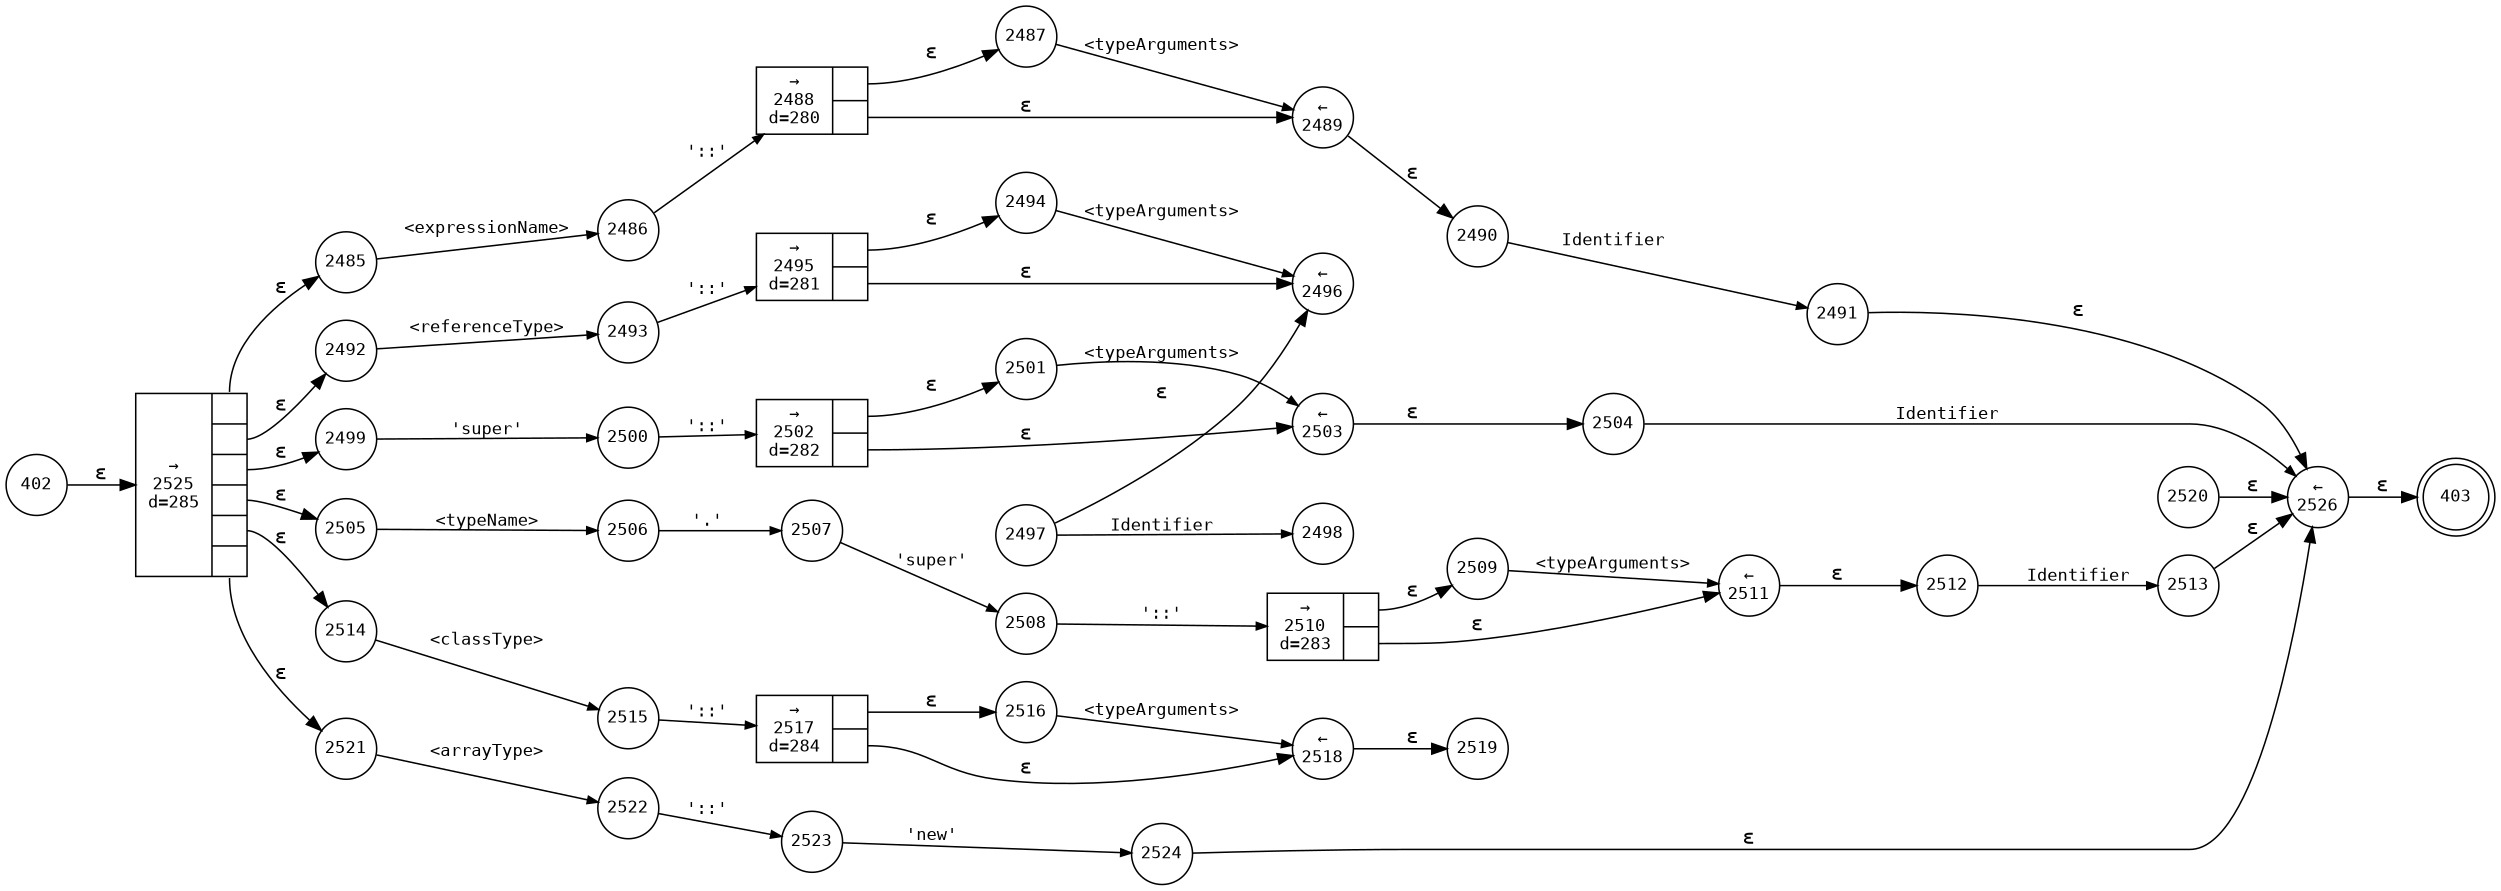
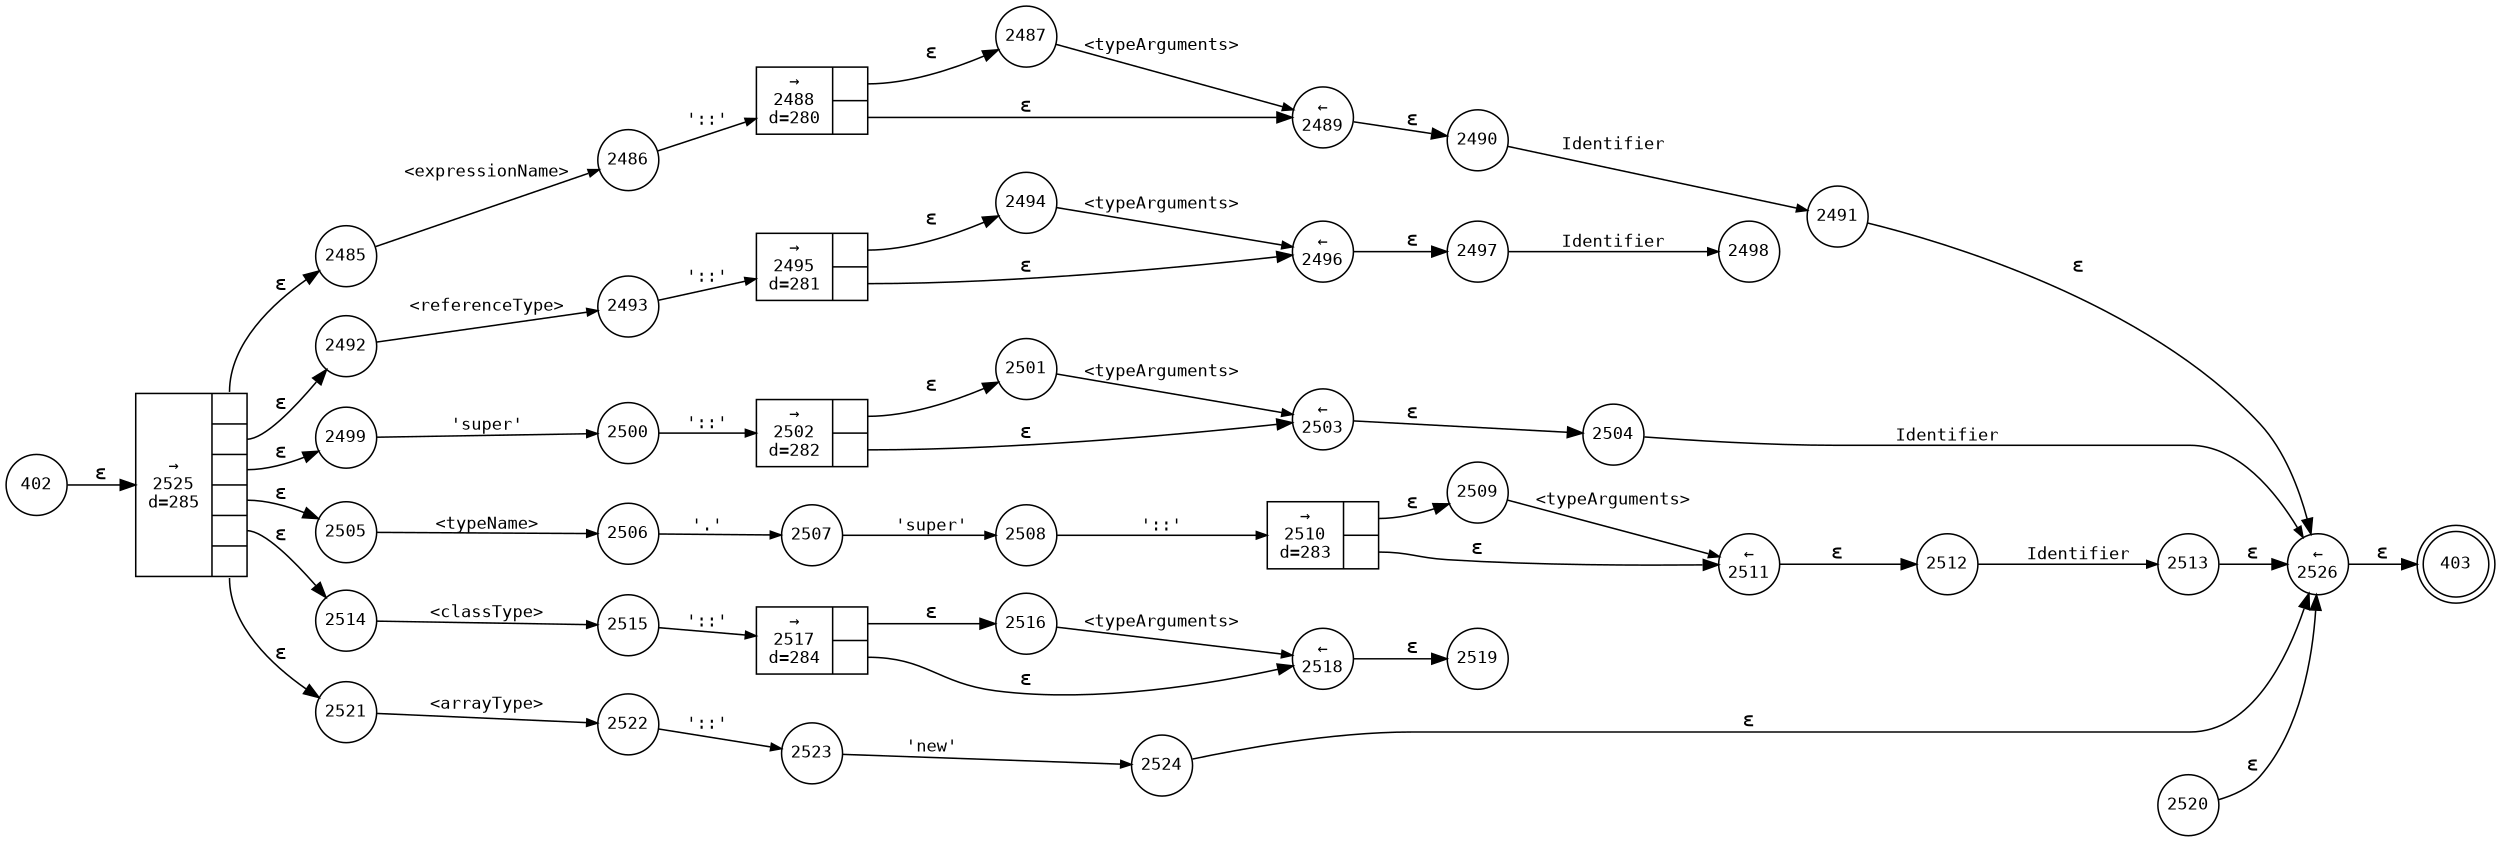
  digraph {
    fontname="DejaVu Sans Mono"
    rankdir=LR
    node [fixedsize=true fontname="DejaVu Sans Mono" fontsize=11 shape=circle peripheries=1]
    edge [fontname="DejaVu Sans Mono"]
    n1 [label=403 shape=doublecircle width=.6 peripheries=""]
    n2 [label="&larr;\n2496" width=.55]
    n3 [label=2497 width=.55]
    n4 [label=2498 width=.55]
    n5 [label="&larr;\n2526" width=.55]
    n6 [label=2499 width=.55]
    n7 [label=2500 width=.55]
    n8 [fixedsize=false label="{&rarr;\n2502\nd=282|{<p0>|<p1>}}" shape=record]
    n9 [label=2501 width=.55]
    n10 [label="&larr;\n2503" width=.55]
    n11 [label=2504 width=.55]
    n12 [label=2505 width=.55]
    n13 [label=2506 width=.55]
    n14 [label=2507 width=.55]
    n15 [label=2508 width=.55]
    n16 [fixedsize=false label="{&rarr;\n2510\nd=283|{<p0>|<p1>}}" shape=record]
    n17 [label=2509 width=.55]
    n18 [label="&larr;\n2511" width=.55]
    n19 [label=2512 width=.55]
    n20 [label=2513 width=.55]
    n21 [label=402 width=.55]
    n22 [fixedsize=false label="{&rarr;\n2525\nd=285|{<p0>|<p1>|<p2>|<p3>|<p4>|<p5>}}" shape=record]
    n23 [label=2514 width=.55]
    n24 [label=2521 width=.55]
    n25 [label=2485 width=.55]
    n26 [label=2492 width=.55]
    n27 [label=2515 width=.55]
    n28 [fixedsize=false label="{&rarr;\n2517\nd=284|{<p0>|<p1>}}" shape=record]
    n29 [label=2516 width=.55]
    n30 [label="&larr;\n2518" width=.55]
    n31 [label=2519 width=.55]
    n32 [label=2520 width=.55]
    n33 [label=2522 width=.55]
    n34 [label=2523 width=.55]
    n35 [label=2524 width=.55]
    n36 [label=2486 width=.55]
    n37 [label=2493 width=.55]
    n38 [fixedsize=false label="{&rarr;\n2488\nd=280|{<p0>|<p1>}}" shape=record]
    n39 [label=2487 width=.55]
    n40 [label="&larr;\n2489" width=.55]
    n41 [label=2490 width=.55]
    n42 [label=2491 width=.55]
    n43 [fixedsize=false label="{&rarr;\n2495\nd=281|{<p0>|<p1>}}" shape=record]
    n44 [label=2494 width=.55]
-   n3 -> n2 [label="&epsilon;"]
+   n2 -> n3 [label="&epsilon;"]
    n3 -> n4 [arrowhead=normal arrowsize=.7 fontsize=11 label=Identifier]
    n5 -> n1 [label="&epsilon;"]
    n6 -> n7 [arrowhead=normal arrowsize=.7 fontsize=11 label="'super'"]
    n7 -> n8 [arrowhead=normal arrowsize=.7 fontsize=11 label="'::'"]
    n8 -> n9 [label="&epsilon;" tailport=p0]
    n8 -> n10 [label="&epsilon;" tailport=p1]
    n9 -> n10 [arrowhead=normal arrowsize=.7 fontsize=11 label="<typeArguments>"]
    n10 -> n11 [label="&epsilon;"]
    n11 -> n5 [arrowhead=normal arrowsize=.7 fontsize=11 label=Identifier]
    n12 -> n13 [arrowhead=normal arrowsize=.7 fontsize=11 label="<typeName>"]
    n13 -> n14 [arrowhead=normal arrowsize=.7 fontsize=11 label="'.'"]
    n14 -> n15 [arrowhead=normal arrowsize=.7 fontsize=11 label="'super'"]
    n15 -> n16 [arrowhead=normal arrowsize=.7 fontsize=11 label="'::'"]
    n16 -> n17 [label="&epsilon;" tailport=p0]
    n16 -> n18 [label="&epsilon;" tailport=p1]
    n17 -> n18 [arrowhead=normal arrowsize=.7 fontsize=11 label="<typeArguments>"]
    n18 -> n19 [label="&epsilon;"]
    n19 -> n20 [arrowhead=normal arrowsize=.7 fontsize=11 label=Identifier]
    n20 -> n5 [label="&epsilon;"]
    n21 -> n22 [label="&epsilon;"]
    n22 -> n6 [label="&epsilon;" tailport=p2]
    n22 -> n12 [label="&epsilon;" tailport=p3]
    n22 -> n23 [label="&epsilon;" tailport=p4]
    n22 -> n24 [label="&epsilon;" tailport=p5]
    n22 -> n25 [label="&epsilon;" tailport=p0]
    n22 -> n26 [label="&epsilon;" tailport=p1]
    n23 -> n27 [arrowhead=normal arrowsize=.7 fontsize=11 label="<classType>"]
    n24 -> n33 [arrowhead=normal arrowsize=.7 fontsize=11 label="<arrayType>"]
    n25 -> n36 [arrowhead=normal arrowsize=.7 fontsize=11 label="<expressionName>"]
    n26 -> n37 [arrowhead=normal arrowsize=.7 fontsize=11 label="<referenceType>"]
    n27 -> n28 [arrowhead=normal arrowsize=.7 fontsize=11 label="'::'"]
    n28 -> n29 [label="&epsilon;" tailport=p0]
    n28 -> n30 [label="&epsilon;" tailport=p1]
    n29 -> n30 [arrowhead=normal arrowsize=.7 fontsize=11 label="<typeArguments>"]
    n30 -> n31 [label="&epsilon;"]
    n32 -> n5 [label="&epsilon;"]
    n33 -> n34 [arrowhead=normal arrowsize=.7 fontsize=11 label="'::'"]
    n34 -> n35 [arrowhead=normal arrowsize=.7 fontsize=11 label="'new'"]
    n35 -> n5 [label="&epsilon;"]
    n36 -> n38 [arrowhead=normal arrowsize=.7 fontsize=11 label="'::'"]
    n37 -> n43 [arrowhead=normal arrowsize=.7 fontsize=11 label="'::'"]
    n38 -> n39 [label="&epsilon;" tailport=p0]
    n38 -> n40 [label="&epsilon;" tailport=p1]
    n39 -> n40 [arrowhead=normal arrowsize=.7 fontsize=11 label="<typeArguments>"]
    n40 -> n41 [label="&epsilon;"]
    n41 -> n42 [arrowhead=normal arrowsize=.7 fontsize=11 label=Identifier]
    n42 -> n5 [label="&epsilon;"]
    n43 -> n2 [label="&epsilon;" tailport=p1]
    n43 -> n44 [label="&epsilon;" tailport=p0]
    n44 -> n2 [arrowhead=normal arrowsize=.7 fontsize=11 label="<typeArguments>"]
  }
